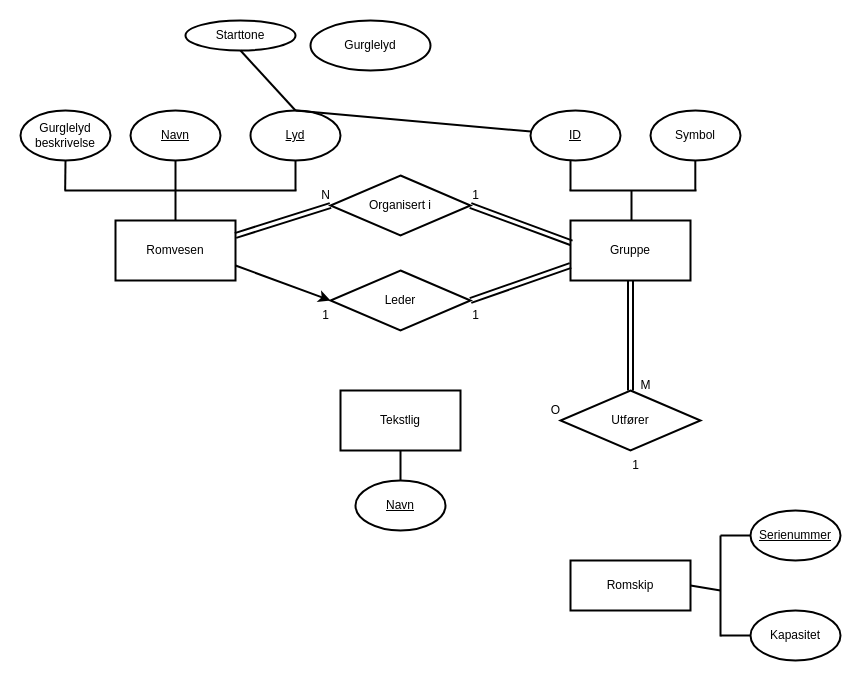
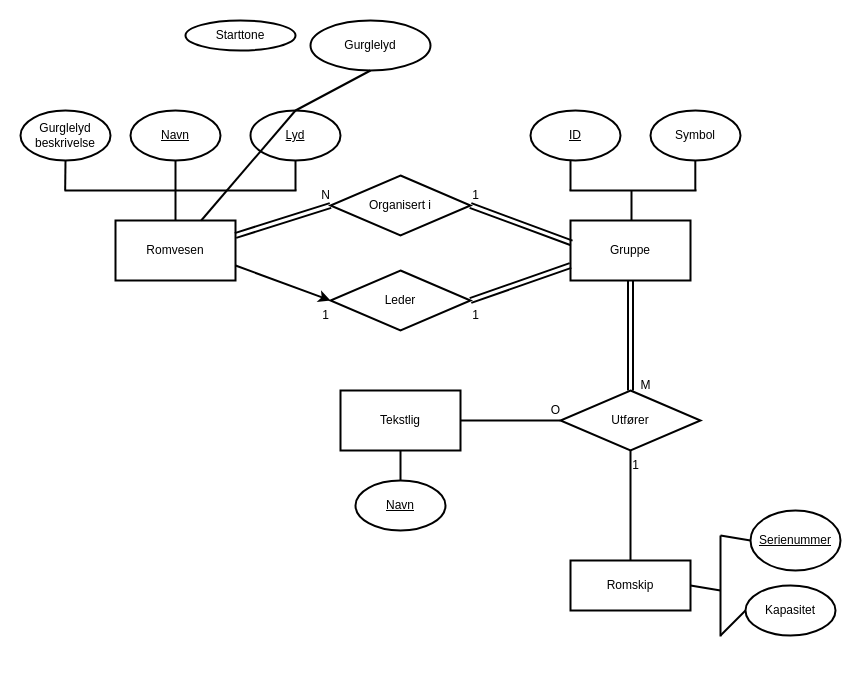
  <mxCell id="0" />
  <mxCell id="1" parent="0" />
  <mxCell id="2" value="&lt;span style=&quot;color: light-dark(rgb(0, 0, 0), rgb(0, 0, 0));&quot;&gt;Romvesen&lt;/span&gt;" style="rounded=0;whiteSpace=wrap;html=1;fillColor=none;strokeColor=light-dark(#000000,#000000);strokeWidth=2;fillStyle=auto;gradientColor=none;gradientDirection=north;" parent="1" vertex="1"><mxGeometry x="115" y="220" width="120" height="60" as="geometry" /></mxCell>
  <mxCell id="3" value="&lt;span style=&quot;color: light-dark(rgb(0, 0, 0), rgb(0, 0, 0));&quot;&gt;Gruppe&lt;/span&gt;" style="rounded=0;whiteSpace=wrap;html=1;fillColor=none;strokeColor=light-dark(#000000,#000000);strokeWidth=2;fillStyle=auto;gradientColor=none;gradientDirection=north;" parent="1" vertex="1"><mxGeometry x="570" y="220" width="120" height="60" as="geometry" /></mxCell>
  <mxCell id="4" value="&lt;span style=&quot;caret-color: rgb(0, 0, 0); color: light-dark(rgb(0, 0, 0), rgb(0, 0, 0));&quot;&gt;&lt;u&gt;Lyd&lt;/u&gt;&lt;/span&gt;" style="ellipse;whiteSpace=wrap;html=1;rounded=0;fillStyle=auto;strokeColor=light-dark(#000000,#000000);strokeWidth=2;align=center;verticalAlign=middle;fontFamily=Helvetica;fontSize=12;fontColor=default;fillColor=none;gradientColor=none;gradientDirection=north;" parent="1" vertex="1"><mxGeometry x="250" y="110" width="90" height="50" as="geometry" /></mxCell>
  <mxCell id="5" value="&lt;font&gt;&lt;span style=&quot;caret-color: rgb(237, 237, 237); color: light-dark(rgb(0, 0, 0), rgb(0, 0, 0));&quot;&gt;&lt;u&gt;Navn&lt;/u&gt;&lt;/span&gt;&lt;/font&gt;" style="ellipse;whiteSpace=wrap;html=1;rounded=0;fillStyle=auto;strokeColor=light-dark(#000000,#000000);strokeWidth=2;align=center;verticalAlign=middle;fontFamily=Helvetica;fontSize=12;fontColor=default;fillColor=none;gradientColor=none;gradientDirection=north;" parent="1" vertex="1"><mxGeometry x="130" y="110" width="90" height="50" as="geometry" /></mxCell>
  <mxCell id="6" value="&lt;span style=&quot;color: light-dark(rgb(0, 0, 0), rgb(0, 0, 0));&quot;&gt;Starttone&lt;/span&gt;" style="ellipse;whiteSpace=wrap;html=1;rounded=0;fillStyle=auto;strokeColor=light-dark(#000000,#000000);strokeWidth=2;align=center;verticalAlign=middle;fontFamily=Helvetica;fontSize=12;fontColor=default;fillColor=none;gradientColor=none;gradientDirection=north;" parent="1" vertex="1"><mxGeometry x="185" y="20" width="110" height="30" as="geometry" /></mxCell>
  <mxCell id="7" value="&lt;span style=&quot;color: light-dark(rgb(0, 0, 0), rgb(0, 0, 0));&quot;&gt;Gurglelyd&lt;/span&gt;" style="ellipse;whiteSpace=wrap;html=1;rounded=0;fillStyle=auto;strokeColor=light-dark(#000000,#000000);strokeWidth=2;align=center;verticalAlign=middle;fontFamily=Helvetica;fontSize=12;fontColor=default;fillColor=none;gradientColor=none;gradientDirection=north;" parent="1" vertex="1"><mxGeometry x="310" y="20" width="120" height="50" as="geometry" /></mxCell>
  <mxCell id="8" value="" style="endArrow=none;html=1;rounded=0;fontFamily=Helvetica;fontSize=12;fontColor=default;strokeColor=light-dark(#000000,#000000);entryX=0.5;entryY=0;entryDx=0;entryDy=0;strokeWidth=2;" parent="1" target="2" edge="1"><mxGeometry width="50" height="50" relative="1" as="geometry"><mxPoint x="175" y="190" as="sourcePoint" /><mxPoint x="660" y="320" as="targetPoint" /></mxGeometry></mxCell>
  <mxCell id="9" value="" style="endArrow=none;html=1;rounded=0;fontFamily=Helvetica;fontSize=12;fontColor=default;strokeColor=light-dark(#000000,#000000);strokeWidth=2;" parent="1" edge="1"><mxGeometry width="50" height="50" relative="1" as="geometry"><mxPoint x="64" y="190" as="sourcePoint" /><mxPoint x="296" y="190" as="targetPoint" /></mxGeometry></mxCell>
  <mxCell id="10" value="" style="endArrow=none;html=1;rounded=0;fontFamily=Helvetica;fontSize=12;fontColor=default;strokeColor=light-dark(#000000,#000000);entryX=0.5;entryY=1;entryDx=0;entryDy=0;strokeWidth=2;" parent="1" target="5" edge="1"><mxGeometry width="50" height="50" relative="1" as="geometry"><mxPoint x="175" y="190" as="sourcePoint" /><mxPoint x="140" y="200" as="targetPoint" /></mxGeometry></mxCell>
  <mxCell id="11" value="" style="endArrow=none;html=1;rounded=0;fontFamily=Helvetica;fontSize=12;fontColor=default;strokeColor=light-dark(#000000,#000000);entryX=0.5;entryY=1;entryDx=0;entryDy=0;strokeWidth=2;" parent="1" target="4" edge="1"><mxGeometry width="50" height="50" relative="1" as="geometry"><mxPoint x="295" y="190" as="sourcePoint" /><mxPoint x="290" y="160" as="targetPoint" /></mxGeometry></mxCell>
- <mxCell id="12" value="" style="endArrow=none;html=1;rounded=0;fontFamily=Helvetica;fontSize=12;fontColor=default;strokeColor=light-dark(#000000,#000000);entryX=0.5;entryY=1;entryDx=0;entryDy=0;strokeWidth=2;exitX=0.5;exitY=0;exitDx=0;exitDy=0;" parent="1" source="4" target="6" edge="1"><mxGeometry width="50" height="50" relative="1" as="geometry"><mxPoint x="270" y="110" as="sourcePoint" /><mxPoint x="270" y="80" as="targetPoint" /></mxGeometry></mxCell>
- <mxCell id="13" value="" style="endArrow=none;html=1;rounded=0;fontFamily=Helvetica;fontSize=12;fontColor=default;strokeColor=light-dark(#000000,#000000);strokeWidth=2;exitX=0.5;exitY=0;exitDx=0;exitDy=0;" parent="1" source="4" target="17" edge="1"><mxGeometry width="50" height="50" relative="1" as="geometry"><mxPoint x="310" y="110" as="sourcePoint" /><mxPoint x="310" y="80" as="targetPoint" /></mxGeometry></mxCell>
+ <mxCell id="12" value="" style="endArrow=none;html=1;rounded=0;fontFamily=Helvetica;fontSize=12;fontColor=default;strokeColor=light-dark(#000000,#000000);strokeWidth=2;exitX=0.5;exitY=0;exitDx=0;exitDy=0;" parent="1" source="4" target="2" edge="1"><mxGeometry width="50" height="50" relative="1" as="geometry"><mxPoint x="270" y="110" as="sourcePoint" /><mxPoint x="270" y="80" as="targetPoint" /></mxGeometry></mxCell>
+ <mxCell id="13" value="" style="endArrow=none;html=1;rounded=0;fontFamily=Helvetica;fontSize=12;fontColor=default;strokeColor=light-dark(#000000,#000000);entryX=0.5;entryY=1;entryDx=0;entryDy=0;strokeWidth=2;exitX=0.5;exitY=0;exitDx=0;exitDy=0;" parent="1" source="4" target="7" edge="1"><mxGeometry width="50" height="50" relative="1" as="geometry"><mxPoint x="310" y="110" as="sourcePoint" /><mxPoint x="310" y="80" as="targetPoint" /></mxGeometry></mxCell>
  <mxCell id="14" value="&lt;font&gt;&lt;span style=&quot;caret-color: rgb(237, 237, 237); color: light-dark(rgb(0, 0, 0), rgb(0, 0, 0));&quot;&gt;Gurglelyd&lt;/span&gt;&lt;/font&gt;&lt;div&gt;&lt;font&gt;&lt;span style=&quot;caret-color: rgb(237, 237, 237); color: light-dark(rgb(0, 0, 0), rgb(0, 0, 0));&quot;&gt;beskrivelse&lt;/span&gt;&lt;/font&gt;&lt;/div&gt;" style="ellipse;whiteSpace=wrap;html=1;rounded=0;fillStyle=auto;strokeColor=light-dark(#000000,#000000);strokeWidth=2;align=center;verticalAlign=middle;fontFamily=Helvetica;fontSize=12;fontColor=default;fillColor=none;gradientColor=none;gradientDirection=north;" parent="1" vertex="1"><mxGeometry x="20" y="110" width="90" height="50" as="geometry" /></mxCell>
  <mxCell id="15" value="" style="endArrow=none;html=1;rounded=0;fontFamily=Helvetica;fontSize=12;fontColor=default;strokeColor=light-dark(#000000,#000000);entryX=0.5;entryY=1;entryDx=0;entryDy=0;strokeWidth=2;" parent="1" target="14" edge="1"><mxGeometry width="50" height="50" relative="1" as="geometry"><mxPoint x="64.66" y="190" as="sourcePoint" /><mxPoint x="64.66" y="160" as="targetPoint" /></mxGeometry></mxCell>
  <mxCell id="16" value="&lt;span style=&quot;color: light-dark(rgb(0, 0, 0), rgb(0, 0, 0));&quot;&gt;Organisert i&lt;/span&gt;" style="rhombus;whiteSpace=wrap;html=1;rounded=0;fillStyle=auto;strokeColor=light-dark(#000000,#000000);strokeWidth=2;align=center;verticalAlign=middle;fontFamily=Helvetica;fontSize=12;fontColor=default;labelBackgroundColor=none;fillColor=none;gradientColor=none;gradientDirection=north;" parent="1" vertex="1"><mxGeometry x="330" y="175" width="140" height="60" as="geometry" /></mxCell>
  <mxCell id="17" value="&lt;font&gt;&lt;span style=&quot;caret-color: rgb(237, 237, 237); color: light-dark(rgb(0, 0, 0), rgb(0, 0, 0));&quot;&gt;&lt;u&gt;ID&lt;/u&gt;&lt;/span&gt;&lt;/font&gt;" style="ellipse;whiteSpace=wrap;html=1;rounded=0;fillStyle=auto;strokeColor=light-dark(#000000,#000000);strokeWidth=2;align=center;verticalAlign=middle;fontFamily=Helvetica;fontSize=12;fontColor=default;fillColor=none;gradientColor=none;gradientDirection=north;" parent="1" vertex="1"><mxGeometry x="530" y="110" width="90" height="50" as="geometry" /></mxCell>
  <mxCell id="18" value="&lt;font&gt;&lt;span style=&quot;caret-color: rgb(237, 237, 237); color: light-dark(rgb(0, 0, 0), rgb(0, 0, 0));&quot;&gt;Symbol&lt;/span&gt;&lt;/font&gt;" style="ellipse;whiteSpace=wrap;html=1;rounded=0;fillStyle=auto;strokeColor=light-dark(#000000,#000000);strokeWidth=2;align=center;verticalAlign=middle;fontFamily=Helvetica;fontSize=12;fontColor=default;fillColor=none;gradientColor=none;gradientDirection=north;" parent="1" vertex="1"><mxGeometry x="650" y="110" width="90" height="50" as="geometry" /></mxCell>
  <mxCell id="19" value="" style="endArrow=none;html=1;rounded=0;fontFamily=Helvetica;fontSize=12;fontColor=default;strokeColor=light-dark(#000000,#000000);entryX=0.5;entryY=0;entryDx=0;entryDy=0;strokeWidth=2;" parent="1" edge="1"><mxGeometry width="50" height="50" relative="1" as="geometry"><mxPoint x="631" y="190" as="sourcePoint" /><mxPoint x="631" y="220" as="targetPoint" /></mxGeometry></mxCell>
  <mxCell id="20" value="" style="endArrow=none;html=1;rounded=0;fontFamily=Helvetica;fontSize=12;fontColor=default;strokeColor=light-dark(#000000,#000000);strokeWidth=2;" parent="1" edge="1"><mxGeometry width="50" height="50" relative="1" as="geometry"><mxPoint x="569" y="190" as="sourcePoint" /><mxPoint x="696" y="190" as="targetPoint" /></mxGeometry></mxCell>
  <mxCell id="21" value="" style="endArrow=none;html=1;rounded=0;fontFamily=Helvetica;fontSize=12;fontColor=default;strokeColor=light-dark(#000000,#000000);entryX=0.5;entryY=0;entryDx=0;entryDy=0;strokeWidth=2;" parent="1" edge="1"><mxGeometry width="50" height="50" relative="1" as="geometry"><mxPoint x="694.81" y="160" as="sourcePoint" /><mxPoint x="694.81" y="190" as="targetPoint" /></mxGeometry></mxCell>
  <mxCell id="22" value="" style="endArrow=none;html=1;rounded=0;fontFamily=Helvetica;fontSize=12;fontColor=default;strokeColor=light-dark(#000000,#000000);entryX=0.5;entryY=0;entryDx=0;entryDy=0;strokeWidth=2;" parent="1" edge="1"><mxGeometry width="50" height="50" relative="1" as="geometry"><mxPoint x="570" y="160" as="sourcePoint" /><mxPoint x="570" y="190" as="targetPoint" /></mxGeometry></mxCell>
  <mxCell id="23" value="N" style="text;html=1;align=center;verticalAlign=middle;resizable=0;points=[];autosize=1;strokeColor=none;fillColor=none;fontFamily=Helvetica;fontSize=12;fontColor=light-dark(#000000,#000000);labelBackgroundColor=none;" parent="1" vertex="1"><mxGeometry x="310" y="180" width="30" height="30" as="geometry" /></mxCell>
  <mxCell id="24" value="1" style="text;html=1;align=center;verticalAlign=middle;resizable=0;points=[];autosize=1;strokeColor=none;fillColor=none;fontFamily=Helvetica;fontSize=12;fontColor=light-dark(#000000,#000000);labelBackgroundColor=none;" parent="1" vertex="1"><mxGeometry x="460" y="180" width="30" height="30" as="geometry" /></mxCell>
  <mxCell id="25" value="" style="shape=link;html=1;rounded=0;strokeColor=light-dark(#000000,#000000);strokeWidth=2;align=center;verticalAlign=middle;fontFamily=Helvetica;fontSize=12;fontColor=light-dark(#000000,#000000);labelBackgroundColor=none;autosize=1;resizable=0;endArrow=none;exitX=1;exitY=0.25;exitDx=0;exitDy=0;" parent="1" edge="1" source="2"><mxGeometry width="100" relative="1" as="geometry"><mxPoint x="235" y="249.6" as="sourcePoint" /><mxPoint x="330" y="205" as="targetPoint" /></mxGeometry></mxCell>
  <mxCell id="26" value="&lt;span style=&quot;color: light-dark(rgb(0, 0, 0), rgb(0, 0, 0));&quot;&gt;Leder&lt;/span&gt;" style="rhombus;whiteSpace=wrap;html=1;rounded=0;fillStyle=auto;strokeColor=light-dark(#000000,#000000);strokeWidth=2;align=center;verticalAlign=middle;fontFamily=Helvetica;fontSize=12;fontColor=default;labelBackgroundColor=none;fillColor=none;gradientColor=none;gradientDirection=north;" vertex="1" parent="1"><mxGeometry x="330" y="270" width="140" height="60" as="geometry" /></mxCell>
  <mxCell id="27" value="&lt;span style=&quot;color: light-dark(rgb(0, 0, 0), rgb(0, 0, 0));&quot;&gt;Utfører&lt;/span&gt;" style="rhombus;whiteSpace=wrap;html=1;rounded=0;fillStyle=auto;strokeColor=light-dark(#000000,#000000);strokeWidth=2;align=center;verticalAlign=middle;fontFamily=Helvetica;fontSize=12;fontColor=default;labelBackgroundColor=none;fillColor=none;gradientColor=none;gradientDirection=north;" vertex="1" parent="1"><mxGeometry x="560" y="390" width="140" height="60" as="geometry" /></mxCell>
  <mxCell id="28" style="edgeStyle=none;shape=connector;rounded=0;orthogonalLoop=1;jettySize=auto;html=1;exitX=1;exitY=0.5;exitDx=0;exitDy=0;strokeColor=light-dark(#000000,#000000);strokeWidth=2;align=center;verticalAlign=middle;fontFamily=Helvetica;fontSize=12;fontColor=light-dark(#000000,#000000);labelBackgroundColor=none;autosize=1;resizable=0;endArrow=none;" edge="1" parent="1" source="29"><mxGeometry relative="1" as="geometry"><mxPoint x="720" y="589.905" as="targetPoint" /></mxGeometry></mxCell>
  <mxCell id="29" value="&lt;span style=&quot;color: light-dark(rgb(0, 0, 0), rgb(0, 0, 0));&quot;&gt;Romskip&lt;/span&gt;" style="rounded=0;whiteSpace=wrap;html=1;fillColor=none;strokeColor=light-dark(#000000,#000000);strokeWidth=2;fillStyle=auto;gradientColor=none;gradientDirection=north;" vertex="1" parent="1"><mxGeometry x="570" y="560" width="120" height="50" as="geometry" /></mxCell>
  <mxCell id="30" value="" style="edgeStyle=none;shape=connector;rounded=0;orthogonalLoop=1;jettySize=auto;html=1;strokeColor=light-dark(#000000,#000000);strokeWidth=2;align=center;verticalAlign=middle;fontFamily=Helvetica;fontSize=12;fontColor=light-dark(#000000,#000000);labelBackgroundColor=none;autosize=1;resizable=0;endArrow=none;" edge="1" parent="1" source="31" target="32"><mxGeometry relative="1" as="geometry" /></mxCell>
  <mxCell id="31" value="&lt;span style=&quot;color: light-dark(rgb(0, 0, 0), rgb(0, 0, 0));&quot;&gt;Tekstlig&lt;/span&gt;" style="rounded=0;whiteSpace=wrap;html=1;fillColor=none;strokeColor=light-dark(#000000,#000000);strokeWidth=2;fillStyle=auto;gradientColor=none;gradientDirection=north;" vertex="1" parent="1"><mxGeometry x="340" y="390" width="120" height="60" as="geometry" /></mxCell>
  <mxCell id="32" value="&lt;font&gt;&lt;span style=&quot;caret-color: rgb(237, 237, 237); color: light-dark(rgb(0, 0, 0), rgb(0, 0, 0));&quot;&gt;&lt;u&gt;Navn&lt;/u&gt;&lt;/span&gt;&lt;/font&gt;" style="ellipse;whiteSpace=wrap;html=1;rounded=0;fillStyle=auto;strokeColor=light-dark(#000000,#000000);strokeWidth=2;align=center;verticalAlign=middle;fontFamily=Helvetica;fontSize=12;fontColor=default;fillColor=none;gradientColor=none;gradientDirection=north;" vertex="1" parent="1"><mxGeometry x="355" y="480" width="90" height="50" as="geometry" /></mxCell>
- <mxCell id="33" value="&lt;font&gt;&lt;span style=&quot;caret-color: rgb(237, 237, 237); color: light-dark(rgb(0, 0, 0), rgb(0, 0, 0));&quot;&gt;&lt;u&gt;Serienummer&lt;/u&gt;&lt;/span&gt;&lt;/font&gt;" style="ellipse;whiteSpace=wrap;html=1;rounded=0;fillStyle=auto;strokeColor=light-dark(#000000,#000000);strokeWidth=2;align=center;verticalAlign=middle;fontFamily=Helvetica;fontSize=12;fontColor=default;fillColor=none;gradientColor=none;gradientDirection=north;" vertex="1" parent="1"><mxGeometry x="750" y="510" width="90" height="50" as="geometry" /></mxCell>
- <mxCell id="34" value="&lt;font&gt;&lt;span style=&quot;caret-color: rgb(237, 237, 237); color: light-dark(rgb(0, 0, 0), rgb(0, 0, 0));&quot;&gt;Kapasitet&lt;/span&gt;&lt;/font&gt;" style="ellipse;whiteSpace=wrap;html=1;rounded=0;fillStyle=auto;strokeColor=light-dark(#000000,#000000);strokeWidth=2;align=center;verticalAlign=middle;fontFamily=Helvetica;fontSize=12;fontColor=default;fillColor=none;gradientColor=none;gradientDirection=north;" vertex="1" parent="1"><mxGeometry x="750" y="610" width="90" height="50" as="geometry" /></mxCell>
+ <mxCell id="33" value="&lt;font&gt;&lt;span style=&quot;caret-color: rgb(237, 237, 237); color: light-dark(rgb(0, 0, 0), rgb(0, 0, 0));&quot;&gt;&lt;u&gt;Serienummer&lt;/u&gt;&lt;/span&gt;&lt;/font&gt;" style="ellipse;whiteSpace=wrap;html=1;rounded=0;fillStyle=auto;strokeColor=light-dark(#000000,#000000);strokeWidth=2;align=center;verticalAlign=middle;fontFamily=Helvetica;fontSize=12;fontColor=default;fillColor=none;gradientColor=none;gradientDirection=north;" vertex="1" parent="1"><mxGeometry x="750" y="510" width="90" height="60" as="geometry" /></mxCell>
+ <mxCell id="34" value="&lt;font&gt;&lt;span style=&quot;caret-color: rgb(237, 237, 237); color: light-dark(rgb(0, 0, 0), rgb(0, 0, 0));&quot;&gt;Kapasitet&lt;/span&gt;&lt;/font&gt;" style="ellipse;whiteSpace=wrap;html=1;rounded=0;fillStyle=auto;strokeColor=light-dark(#000000,#000000);strokeWidth=2;align=center;verticalAlign=middle;fontFamily=Helvetica;fontSize=12;fontColor=default;fillColor=none;gradientColor=none;gradientDirection=north;" vertex="1" parent="1"><mxGeometry x="745" y="585" width="90" height="50" as="geometry" /></mxCell>
  <mxCell id="35" value="" style="edgeStyle=none;shape=connector;rounded=0;orthogonalLoop=1;jettySize=auto;html=1;strokeColor=light-dark(#000000,#000000);strokeWidth=2;align=center;verticalAlign=middle;fontFamily=Helvetica;fontSize=12;fontColor=light-dark(#000000,#000000);labelBackgroundColor=none;autosize=1;resizable=0;endArrow=none;" edge="1" parent="1"><mxGeometry relative="1" as="geometry"><mxPoint x="720" y="535" as="sourcePoint" /><mxPoint x="720" y="636" as="targetPoint" /></mxGeometry></mxCell>
  <mxCell id="36" value="" style="edgeStyle=none;shape=connector;rounded=0;orthogonalLoop=1;jettySize=auto;html=1;strokeColor=light-dark(#000000,#000000);strokeWidth=2;align=center;verticalAlign=middle;fontFamily=Helvetica;fontSize=12;fontColor=light-dark(#000000,#000000);labelBackgroundColor=none;autosize=1;resizable=0;endArrow=none;exitX=0;exitY=0.5;exitDx=0;exitDy=0;" edge="1" parent="1" source="33"><mxGeometry relative="1" as="geometry"><mxPoint x="690" y="520" as="sourcePoint" /><mxPoint x="720" y="535" as="targetPoint" /></mxGeometry></mxCell>
  <mxCell id="37" value="" style="edgeStyle=none;shape=connector;rounded=0;orthogonalLoop=1;jettySize=auto;html=1;strokeColor=light-dark(#000000,#000000);strokeWidth=2;align=center;verticalAlign=middle;fontFamily=Helvetica;fontSize=12;fontColor=light-dark(#000000,#000000);labelBackgroundColor=none;autosize=1;resizable=0;endArrow=none;exitX=0;exitY=0.5;exitDx=0;exitDy=0;" edge="1" parent="1" source="34"><mxGeometry relative="1" as="geometry"><mxPoint x="720" y="620" as="sourcePoint" /><mxPoint x="720" y="635" as="targetPoint" /></mxGeometry></mxCell>
+ <mxCell id="38" value="" style="endArrow=none;html=1;rounded=0;fontFamily=Helvetica;fontSize=12;fontColor=default;strokeColor=light-dark(#000000,#000000);strokeWidth=2;exitX=0.5;exitY=1;exitDx=0;exitDy=0;entryX=0.5;entryY=0;entryDx=0;entryDy=0;" edge="1" parent="1" source="27" target="29"><mxGeometry width="50" height="50" relative="1" as="geometry"><mxPoint x="620" y="480" as="sourcePoint" /><mxPoint x="747" y="480" as="targetPoint" /></mxGeometry></mxCell>
  <mxCell id="39" value="1" style="text;html=1;align=center;verticalAlign=middle;resizable=0;points=[];autosize=1;strokeColor=none;fillColor=none;fontFamily=Helvetica;fontSize=12;fontColor=light-dark(#000000,#000000);labelBackgroundColor=none;" vertex="1" parent="1"><mxGeometry x="620" y="450" width="30" height="30" as="geometry" /></mxCell>
  <mxCell id="40" value="M" style="text;html=1;align=center;verticalAlign=middle;resizable=0;points=[];autosize=1;strokeColor=none;fillColor=none;fontFamily=Helvetica;fontSize=12;fontColor=light-dark(#000000,#000000);labelBackgroundColor=none;" vertex="1" parent="1"><mxGeometry x="630" y="370" width="30" height="30" as="geometry" /></mxCell>
  <mxCell id="41" value="O" style="text;html=1;align=center;verticalAlign=middle;resizable=0;points=[];autosize=1;strokeColor=none;fillColor=none;fontFamily=Helvetica;fontSize=12;fontColor=light-dark(#000000,#000000);labelBackgroundColor=none;" vertex="1" parent="1"><mxGeometry x="540" y="395" width="30" height="30" as="geometry" /></mxCell>
  <mxCell id="42" value="" style="shape=link;html=1;rounded=0;strokeColor=light-dark(#000000,#000000);strokeWidth=2;align=center;verticalAlign=middle;fontFamily=Helvetica;fontSize=12;fontColor=light-dark(#000000,#000000);labelBackgroundColor=none;autosize=1;resizable=0;endArrow=none;entryX=1;entryY=0.5;entryDx=0;entryDy=0;exitX=0;exitY=0.75;exitDx=0;exitDy=0;" edge="1" parent="1" source="3" target="26"><mxGeometry width="100" relative="1" as="geometry"><mxPoint x="240" y="345" as="sourcePoint" /><mxPoint x="335" y="330" as="targetPoint" /></mxGeometry></mxCell>
  <mxCell id="43" value="" style="endArrow=classic;html=1;rounded=0;fontFamily=Helvetica;fontSize=12;fontColor=default;strokeColor=light-dark(#000000,#000000);strokeWidth=2;exitX=1;exitY=0.75;exitDx=0;exitDy=0;entryX=0;entryY=0.5;entryDx=0;entryDy=0;" edge="1" parent="1" source="2" target="26"><mxGeometry width="50" height="50" relative="1" as="geometry"><mxPoint x="270" y="280" as="sourcePoint" /><mxPoint x="370" y="295" as="targetPoint" /></mxGeometry></mxCell>
  <mxCell id="44" value="1" style="text;html=1;align=center;verticalAlign=middle;resizable=0;points=[];autosize=1;strokeColor=none;fillColor=none;fontFamily=Helvetica;fontSize=12;fontColor=light-dark(#000000,#000000);labelBackgroundColor=none;" vertex="1" parent="1"><mxGeometry x="310" y="300" width="30" height="30" as="geometry" /></mxCell>
  <mxCell id="45" value="1" style="text;html=1;align=center;verticalAlign=middle;resizable=0;points=[];autosize=1;strokeColor=none;fillColor=none;fontFamily=Helvetica;fontSize=12;fontColor=light-dark(#000000,#000000);labelBackgroundColor=none;" vertex="1" parent="1"><mxGeometry x="460" y="300" width="30" height="30" as="geometry" /></mxCell>
  <mxCell id="46" value="" style="shape=link;html=1;rounded=0;strokeColor=light-dark(#000000,#000000);strokeWidth=2;align=center;verticalAlign=middle;fontFamily=Helvetica;fontSize=12;fontColor=light-dark(#000000,#000000);labelBackgroundColor=none;autosize=1;resizable=0;endArrow=none;exitX=1;exitY=0.5;exitDx=0;exitDy=0;entryX=0.01;entryY=0.374;entryDx=0;entryDy=0;entryPerimeter=0;" edge="1" parent="1" source="16" target="3"><mxGeometry width="100" relative="1" as="geometry"><mxPoint x="510" y="260" as="sourcePoint" /><mxPoint x="605" y="230" as="targetPoint" /></mxGeometry></mxCell>
  <mxCell id="47" value="" style="shape=link;html=1;rounded=0;strokeColor=light-dark(#000000,#000000);strokeWidth=2;align=center;verticalAlign=middle;fontFamily=Helvetica;fontSize=12;fontColor=light-dark(#000000,#000000);labelBackgroundColor=none;autosize=1;resizable=0;endArrow=none;exitX=0.5;exitY=1;exitDx=0;exitDy=0;" edge="1" parent="1" source="3" target="27"><mxGeometry width="100" relative="1" as="geometry"><mxPoint x="690" y="330" as="sourcePoint" /><mxPoint x="590" y="365" as="targetPoint" /></mxGeometry></mxCell>
+ <mxCell id="48" value="" style="endArrow=none;html=1;rounded=0;fontFamily=Helvetica;fontSize=12;fontColor=default;strokeColor=light-dark(#000000,#000000);strokeWidth=2;exitX=1;exitY=0.5;exitDx=0;exitDy=0;" edge="1" parent="1" source="31" target="27"><mxGeometry width="50" height="50" relative="1" as="geometry"><mxPoint x="490" y="440" as="sourcePoint" /><mxPoint x="585" y="475" as="targetPoint" /></mxGeometry></mxCell>
